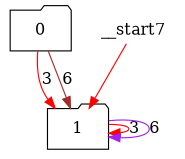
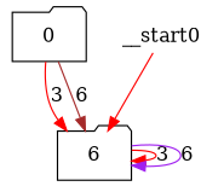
  digraph {
    node [shape=folder]
    edge [color=red]
    n1 [label=0]
-   n2 [label=1]
-   __start0 [height=0 shape=none width=0 label=__start7]
+   n2 [label=6]
+   __start0 [height=0 shape=none width=0]
    n1 -> n2 [label=3]
    n1 -> n2 [color=brown label=6]
    n2 -> n2 [label=3]
    n2 -> n2 [color=purple label=6]
    __start0 -> n2
  }
